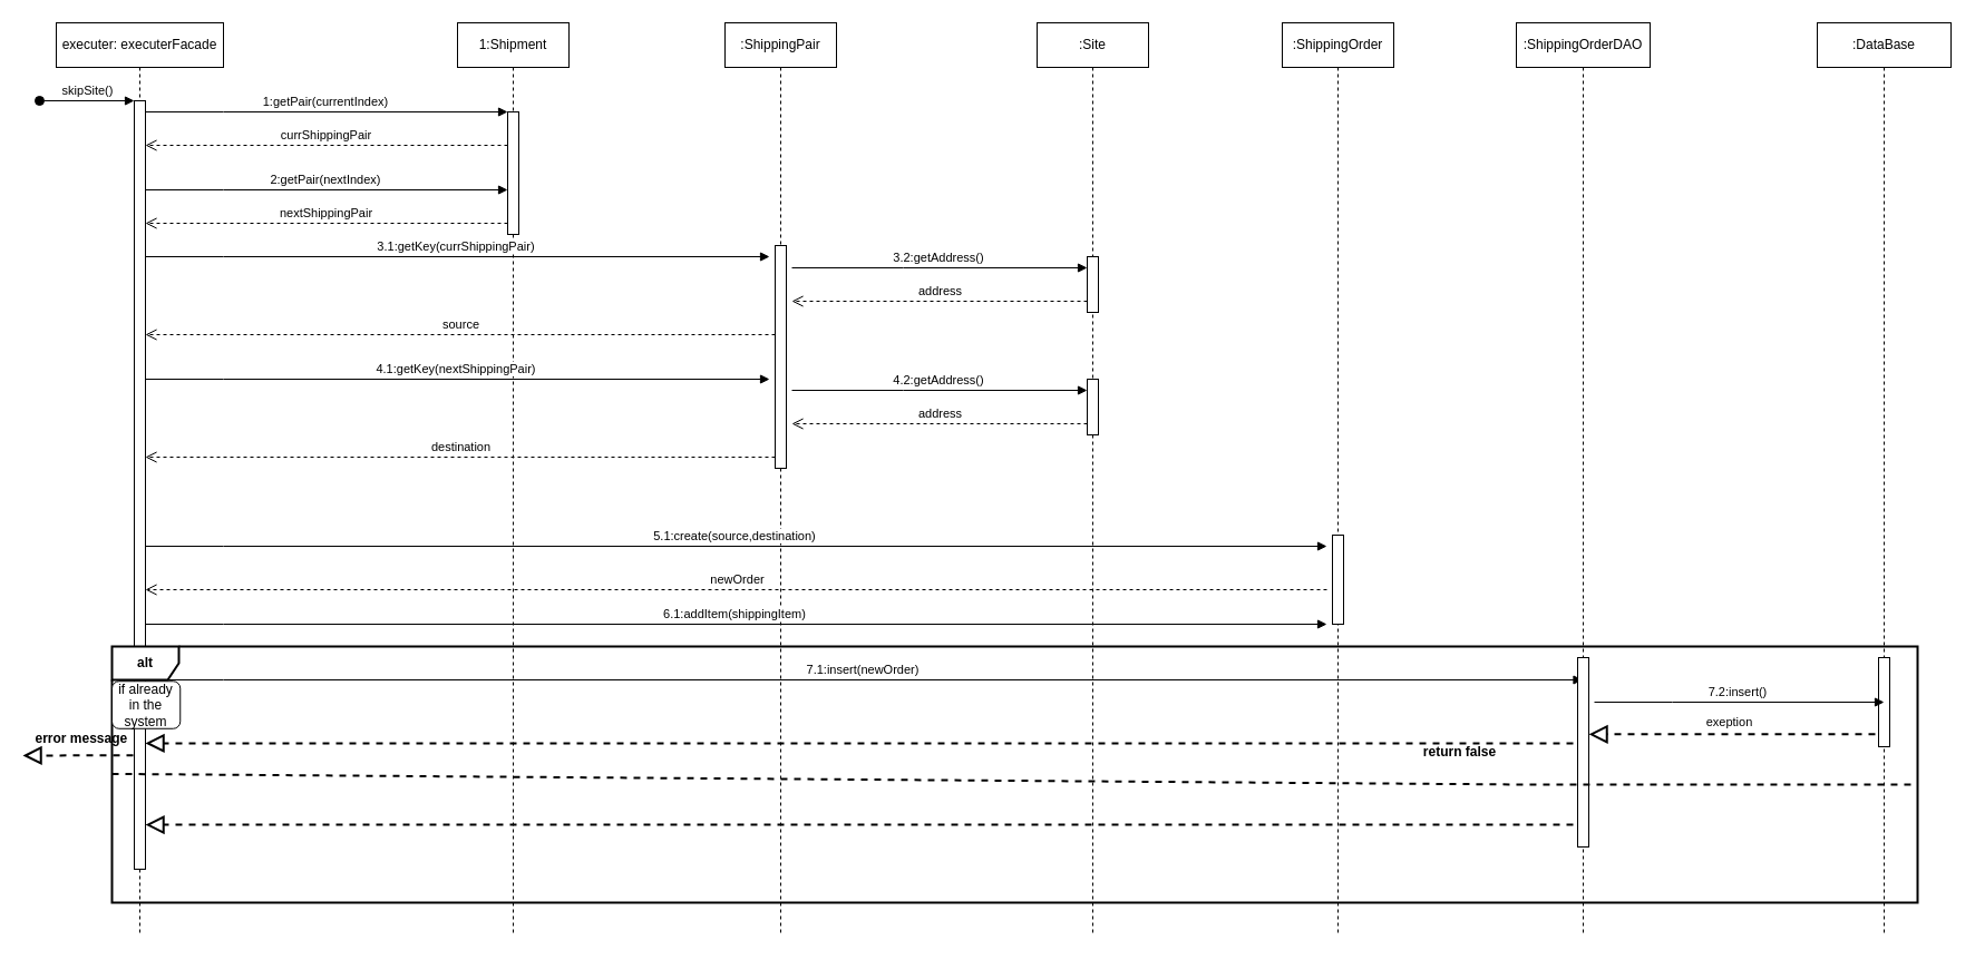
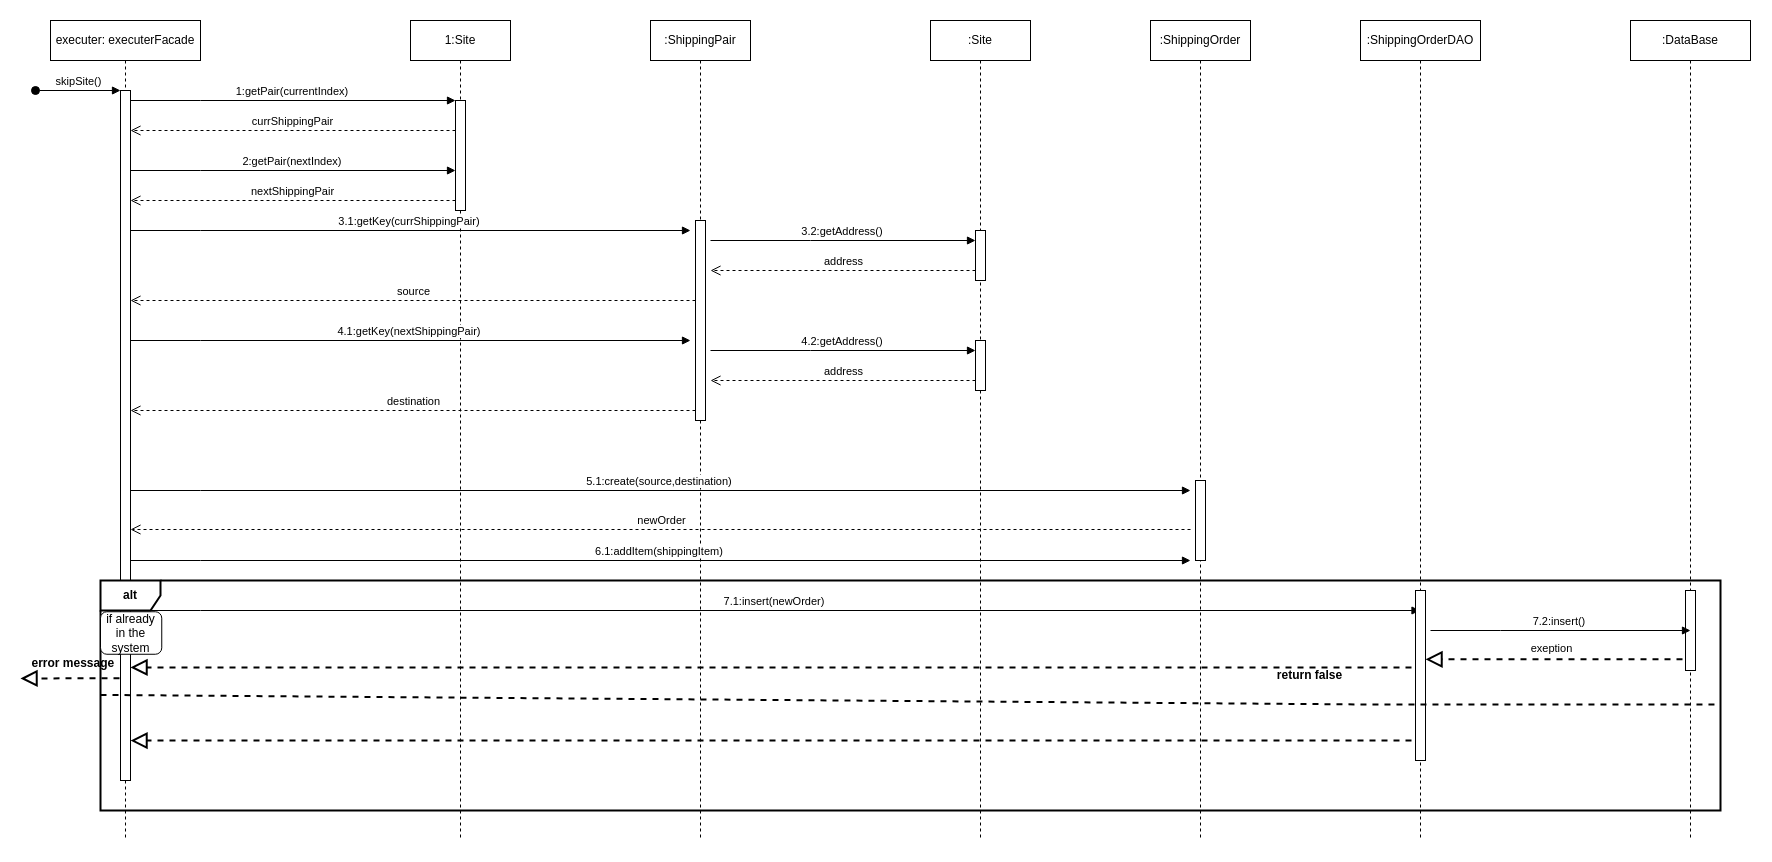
  <mxCell id="0" />
  <mxCell id="1" parent="0" />
  <mxCell id="2" value="executer: executerFacade" style="shape=umlLifeline;perimeter=lifelinePerimeter;whiteSpace=wrap;html=1;container=0;dropTarget=0;collapsible=0;recursiveResize=0;outlineConnect=0;portConstraint=eastwest;newEdgeStyle={&quot;edgeStyle&quot;:&quot;elbowEdgeStyle&quot;,&quot;elbow&quot;:&quot;vertical&quot;,&quot;curved&quot;:0,&quot;rounded&quot;:0};" parent="1" vertex="1"><mxGeometry x="50" y="20" width="150" height="820" as="geometry" /></mxCell>
  <mxCell id="3" value="" style="html=1;points=[];perimeter=orthogonalPerimeter;outlineConnect=0;targetShapes=umlLifeline;portConstraint=eastwest;newEdgeStyle={&quot;edgeStyle&quot;:&quot;elbowEdgeStyle&quot;,&quot;elbow&quot;:&quot;vertical&quot;,&quot;curved&quot;:0,&quot;rounded&quot;:0};" parent="2" vertex="1"><mxGeometry x="70" y="70" width="10" height="690" as="geometry" /></mxCell>
  <mxCell id="4" value="skipSite()" style="html=1;verticalAlign=bottom;startArrow=oval;endArrow=block;startSize=8;edgeStyle=elbowEdgeStyle;elbow=vertical;curved=0;rounded=0;" parent="2" target="3" edge="1"><mxGeometry relative="1" as="geometry"><mxPoint x="-15" y="70" as="sourcePoint" /></mxGeometry></mxCell>
- <mxCell id="5" value="1:Shipment" style="shape=umlLifeline;perimeter=lifelinePerimeter;whiteSpace=wrap;html=1;container=0;dropTarget=0;collapsible=0;recursiveResize=0;outlineConnect=0;portConstraint=eastwest;newEdgeStyle={&quot;edgeStyle&quot;:&quot;elbowEdgeStyle&quot;,&quot;elbow&quot;:&quot;vertical&quot;,&quot;curved&quot;:0,&quot;rounded&quot;:0};" parent="1" vertex="1"><mxGeometry x="410" y="20" width="100" height="820" as="geometry" /></mxCell>
+ <mxCell id="5" value="1:Site" style="shape=umlLifeline;perimeter=lifelinePerimeter;whiteSpace=wrap;html=1;container=0;dropTarget=0;collapsible=0;recursiveResize=0;outlineConnect=0;portConstraint=eastwest;newEdgeStyle={&quot;edgeStyle&quot;:&quot;elbowEdgeStyle&quot;,&quot;elbow&quot;:&quot;vertical&quot;,&quot;curved&quot;:0,&quot;rounded&quot;:0};" parent="1" vertex="1"><mxGeometry x="410" y="20" width="100" height="820" as="geometry" /></mxCell>
  <mxCell id="6" value="" style="html=1;points=[];perimeter=orthogonalPerimeter;outlineConnect=0;targetShapes=umlLifeline;portConstraint=eastwest;newEdgeStyle={&quot;edgeStyle&quot;:&quot;elbowEdgeStyle&quot;,&quot;elbow&quot;:&quot;vertical&quot;,&quot;curved&quot;:0,&quot;rounded&quot;:0};" parent="5" vertex="1"><mxGeometry x="45" y="80" width="10" height="110" as="geometry" /></mxCell>
  <mxCell id="7" value="1:getPair(currentIndex)&amp;nbsp;" style="html=1;verticalAlign=bottom;endArrow=block;edgeStyle=elbowEdgeStyle;elbow=vertical;curved=0;rounded=0;" parent="1" source="3" target="6" edge="1"><mxGeometry x="0.002" relative="1" as="geometry"><mxPoint x="215" y="110" as="sourcePoint" /><Array as="points"><mxPoint x="200" y="100" /></Array><mxPoint as="offset" /></mxGeometry></mxCell>
  <mxCell id="8" value="currShippingPair" style="html=1;verticalAlign=bottom;endArrow=open;dashed=1;endSize=8;edgeStyle=elbowEdgeStyle;elbow=vertical;curved=0;rounded=0;" parent="1" source="6" target="3" edge="1"><mxGeometry relative="1" as="geometry"><mxPoint x="215" y="185" as="targetPoint" /><Array as="points"><mxPoint x="210" y="130" /><mxPoint x="140" y="260" /><mxPoint x="210" y="260" /></Array></mxGeometry></mxCell>
  <mxCell id="9" value="2:getPair(nextIndex)&amp;nbsp;" style="html=1;verticalAlign=bottom;endArrow=block;edgeStyle=elbowEdgeStyle;elbow=vertical;curved=0;rounded=0;" edge="1" parent="1"><mxGeometry relative="1" as="geometry"><mxPoint x="130" y="170" as="sourcePoint" /><Array as="points"><mxPoint x="200" y="170" /></Array><mxPoint x="455" y="170" as="targetPoint" /></mxGeometry></mxCell>
  <mxCell id="10" value="nextShippingPair" style="html=1;verticalAlign=bottom;endArrow=open;dashed=1;endSize=8;edgeStyle=elbowEdgeStyle;elbow=vertical;curved=0;rounded=0;" edge="1" parent="1"><mxGeometry relative="1" as="geometry"><mxPoint x="130" y="200" as="targetPoint" /><Array as="points"><mxPoint x="210" y="200" /><mxPoint x="140" y="330" /><mxPoint x="210" y="330" /></Array><mxPoint x="455" y="200" as="sourcePoint" /></mxGeometry></mxCell>
  <mxCell id="11" value=":ShippingPair" style="shape=umlLifeline;perimeter=lifelinePerimeter;whiteSpace=wrap;html=1;container=0;dropTarget=0;collapsible=0;recursiveResize=0;outlineConnect=0;portConstraint=eastwest;newEdgeStyle={&quot;edgeStyle&quot;:&quot;elbowEdgeStyle&quot;,&quot;elbow&quot;:&quot;vertical&quot;,&quot;curved&quot;:0,&quot;rounded&quot;:0};" vertex="1" parent="1"><mxGeometry x="650" y="20" width="100" height="820" as="geometry" /></mxCell>
  <mxCell id="12" value="" style="html=1;points=[];perimeter=orthogonalPerimeter;outlineConnect=0;targetShapes=umlLifeline;portConstraint=eastwest;newEdgeStyle={&quot;edgeStyle&quot;:&quot;elbowEdgeStyle&quot;,&quot;elbow&quot;:&quot;vertical&quot;,&quot;curved&quot;:0,&quot;rounded&quot;:0};" vertex="1" parent="11"><mxGeometry x="45" y="200" width="10" height="200" as="geometry" /></mxCell>
  <mxCell id="13" value="3.1:getKey(currShippingPair)&amp;nbsp;" style="html=1;verticalAlign=bottom;endArrow=block;edgeStyle=elbowEdgeStyle;elbow=vertical;curved=0;rounded=0;" edge="1" parent="1"><mxGeometry relative="1" as="geometry"><mxPoint x="130" y="230" as="sourcePoint" /><Array as="points"><mxPoint x="200" y="230" /></Array><mxPoint x="690" y="230" as="targetPoint" /><mxPoint as="offset" /></mxGeometry></mxCell>
  <mxCell id="14" value="3.2:getAddress()&amp;nbsp;" style="html=1;verticalAlign=bottom;endArrow=block;edgeStyle=elbowEdgeStyle;elbow=vertical;curved=0;rounded=0;" edge="1" parent="1" target="16"><mxGeometry relative="1" as="geometry"><mxPoint x="710" y="240" as="sourcePoint" /><Array as="points"><mxPoint x="810" y="240" /><mxPoint x="710" y="230" /><mxPoint x="730" y="230" /><mxPoint x="890" y="360" /></Array><mxPoint x="970" y="230" as="targetPoint" /><mxPoint as="offset" /></mxGeometry></mxCell>
  <mxCell id="15" value=":Site" style="shape=umlLifeline;perimeter=lifelinePerimeter;whiteSpace=wrap;html=1;container=0;dropTarget=0;collapsible=0;recursiveResize=0;outlineConnect=0;portConstraint=eastwest;newEdgeStyle={&quot;edgeStyle&quot;:&quot;elbowEdgeStyle&quot;,&quot;elbow&quot;:&quot;vertical&quot;,&quot;curved&quot;:0,&quot;rounded&quot;:0};" vertex="1" parent="1"><mxGeometry x="930" y="20" width="100" height="820" as="geometry" /></mxCell>
  <mxCell id="16" value="" style="html=1;points=[];perimeter=orthogonalPerimeter;outlineConnect=0;targetShapes=umlLifeline;portConstraint=eastwest;newEdgeStyle={&quot;edgeStyle&quot;:&quot;elbowEdgeStyle&quot;,&quot;elbow&quot;:&quot;vertical&quot;,&quot;curved&quot;:0,&quot;rounded&quot;:0};" vertex="1" parent="15"><mxGeometry x="45" y="210" width="10" height="50" as="geometry" /></mxCell>
  <mxCell id="17" value="address" style="html=1;verticalAlign=bottom;endArrow=open;dashed=1;endSize=8;edgeStyle=elbowEdgeStyle;elbow=vertical;curved=0;rounded=0;" edge="1" parent="1"><mxGeometry x="-0.001" relative="1" as="geometry"><mxPoint x="710" y="270" as="targetPoint" /><Array as="points"><mxPoint x="730" y="270" /><mxPoint x="660" y="400" /><mxPoint x="730" y="400" /></Array><mxPoint x="975" y="270" as="sourcePoint" /><mxPoint as="offset" /></mxGeometry></mxCell>
  <mxCell id="18" value="source" style="html=1;verticalAlign=bottom;endArrow=open;dashed=1;endSize=8;edgeStyle=elbowEdgeStyle;elbow=vertical;curved=0;rounded=0;" edge="1" parent="1"><mxGeometry x="-0.001" relative="1" as="geometry"><mxPoint x="130" y="300" as="targetPoint" /><Array as="points"><mxPoint x="450" y="300" /><mxPoint x="380" y="430" /><mxPoint x="450" y="430" /></Array><mxPoint x="695" y="300" as="sourcePoint" /><mxPoint as="offset" /></mxGeometry></mxCell>
  <mxCell id="19" value="4.1:getKey(nextShippingPair)&amp;nbsp;" style="html=1;verticalAlign=bottom;endArrow=block;edgeStyle=elbowEdgeStyle;elbow=vertical;curved=0;rounded=0;" edge="1" parent="1"><mxGeometry relative="1" as="geometry"><mxPoint x="130" y="340" as="sourcePoint" /><Array as="points"><mxPoint x="200" y="340" /></Array><mxPoint x="690" y="340" as="targetPoint" /><mxPoint as="offset" /></mxGeometry></mxCell>
  <mxCell id="20" value="4.2:getAddress()&amp;nbsp;" style="html=1;verticalAlign=bottom;endArrow=block;edgeStyle=elbowEdgeStyle;elbow=vertical;curved=0;rounded=0;" edge="1" parent="1" target="21"><mxGeometry relative="1" as="geometry"><mxPoint x="710" y="350" as="sourcePoint" /><Array as="points"><mxPoint x="810" y="350" /><mxPoint x="710" y="340" /><mxPoint x="730" y="340" /><mxPoint x="890" y="470" /></Array><mxPoint x="970" y="340" as="targetPoint" /><mxPoint as="offset" /></mxGeometry></mxCell>
  <mxCell id="21" value="" style="html=1;points=[];perimeter=orthogonalPerimeter;outlineConnect=0;targetShapes=umlLifeline;portConstraint=eastwest;newEdgeStyle={&quot;edgeStyle&quot;:&quot;elbowEdgeStyle&quot;,&quot;elbow&quot;:&quot;vertical&quot;,&quot;curved&quot;:0,&quot;rounded&quot;:0};" vertex="1" parent="1"><mxGeometry x="975" y="340" width="10" height="50" as="geometry" /></mxCell>
  <mxCell id="22" value="address" style="html=1;verticalAlign=bottom;endArrow=open;dashed=1;endSize=8;edgeStyle=elbowEdgeStyle;elbow=vertical;curved=0;rounded=0;" edge="1" parent="1"><mxGeometry x="-0.001" relative="1" as="geometry"><mxPoint x="710" y="380" as="targetPoint" /><Array as="points"><mxPoint x="730" y="380" /><mxPoint x="660" y="510" /><mxPoint x="730" y="510" /></Array><mxPoint x="975" y="380" as="sourcePoint" /><mxPoint as="offset" /></mxGeometry></mxCell>
  <mxCell id="23" value="destination" style="html=1;verticalAlign=bottom;endArrow=open;dashed=1;endSize=8;edgeStyle=elbowEdgeStyle;elbow=vertical;curved=0;rounded=0;" edge="1" parent="1"><mxGeometry x="-0.001" relative="1" as="geometry"><mxPoint x="130" y="410" as="targetPoint" /><Array as="points"><mxPoint x="450" y="410" /><mxPoint x="380" y="540" /><mxPoint x="450" y="540" /></Array><mxPoint x="695" y="410" as="sourcePoint" /><mxPoint as="offset" /></mxGeometry></mxCell>
  <mxCell id="24" value=":ShippingOrder" style="shape=umlLifeline;perimeter=lifelinePerimeter;whiteSpace=wrap;html=1;container=0;dropTarget=0;collapsible=0;recursiveResize=0;outlineConnect=0;portConstraint=eastwest;newEdgeStyle={&quot;edgeStyle&quot;:&quot;elbowEdgeStyle&quot;,&quot;elbow&quot;:&quot;vertical&quot;,&quot;curved&quot;:0,&quot;rounded&quot;:0};" vertex="1" parent="1"><mxGeometry x="1150" y="20" width="100" height="820" as="geometry" /></mxCell>
  <mxCell id="25" value="" style="html=1;points=[];perimeter=orthogonalPerimeter;outlineConnect=0;targetShapes=umlLifeline;portConstraint=eastwest;newEdgeStyle={&quot;edgeStyle&quot;:&quot;elbowEdgeStyle&quot;,&quot;elbow&quot;:&quot;vertical&quot;,&quot;curved&quot;:0,&quot;rounded&quot;:0};" vertex="1" parent="24"><mxGeometry x="45" y="460" width="10" height="80" as="geometry" /></mxCell>
  <mxCell id="26" value="5.1:create(source,destination)&amp;nbsp;" style="html=1;verticalAlign=bottom;endArrow=block;edgeStyle=elbowEdgeStyle;elbow=vertical;curved=0;rounded=0;" edge="1" parent="1"><mxGeometry relative="1" as="geometry"><mxPoint x="130" y="490" as="sourcePoint" /><Array as="points"><mxPoint x="200" y="490" /></Array><mxPoint x="1190" y="490" as="targetPoint" /><mxPoint as="offset" /></mxGeometry></mxCell>
  <mxCell id="27" value="6.1:addItem(shippingItem)&amp;nbsp;" style="html=1;verticalAlign=bottom;endArrow=block;edgeStyle=elbowEdgeStyle;elbow=vertical;curved=0;rounded=0;" edge="1" parent="1"><mxGeometry relative="1" as="geometry"><mxPoint x="130" y="560" as="sourcePoint" /><Array as="points"><mxPoint x="200" y="560" /></Array><mxPoint x="1190" y="560" as="targetPoint" /><mxPoint as="offset" /></mxGeometry></mxCell>
  <mxCell id="28" value="newOrder" style="html=1;verticalAlign=bottom;endArrow=open;dashed=1;endSize=8;edgeStyle=elbowEdgeStyle;elbow=vertical;curved=0;rounded=0;" edge="1" parent="1"><mxGeometry x="-0.001" relative="1" as="geometry"><mxPoint x="130" y="529" as="targetPoint" /><Array as="points"><mxPoint x="450" y="529" /><mxPoint x="380" y="659" /><mxPoint x="450" y="659" /></Array><mxPoint x="1190" y="529" as="sourcePoint" /><mxPoint as="offset" /></mxGeometry></mxCell>
  <mxCell id="29" value="7.1:insert(newOrder)&amp;nbsp;" style="html=1;verticalAlign=bottom;endArrow=block;edgeStyle=elbowEdgeStyle;elbow=vertical;curved=0;rounded=0;" edge="1" parent="1" target="30"><mxGeometry x="0.0" relative="1" as="geometry"><mxPoint x="130" y="610" as="sourcePoint" /><Array as="points"><mxPoint x="200" y="610" /></Array><mxPoint x="1340" y="610" as="targetPoint" /><mxPoint as="offset" /></mxGeometry></mxCell>
  <mxCell id="30" value=":ShippingOrderDAO" style="shape=umlLifeline;perimeter=lifelinePerimeter;whiteSpace=wrap;html=1;container=0;dropTarget=0;collapsible=0;recursiveResize=0;outlineConnect=0;portConstraint=eastwest;newEdgeStyle={&quot;edgeStyle&quot;:&quot;elbowEdgeStyle&quot;,&quot;elbow&quot;:&quot;vertical&quot;,&quot;curved&quot;:0,&quot;rounded&quot;:0};" vertex="1" parent="1"><mxGeometry x="1360" y="20" width="120" height="820" as="geometry" /></mxCell>
  <mxCell id="31" value="" style="html=1;points=[];perimeter=orthogonalPerimeter;outlineConnect=0;targetShapes=umlLifeline;portConstraint=eastwest;newEdgeStyle={&quot;edgeStyle&quot;:&quot;elbowEdgeStyle&quot;,&quot;elbow&quot;:&quot;vertical&quot;,&quot;curved&quot;:0,&quot;rounded&quot;:0};" vertex="1" parent="30"><mxGeometry x="55" y="570" width="10" height="170" as="geometry" /></mxCell>
  <mxCell id="32" value=":DataBase" style="shape=umlLifeline;perimeter=lifelinePerimeter;whiteSpace=wrap;html=1;container=0;dropTarget=0;collapsible=0;recursiveResize=0;outlineConnect=0;portConstraint=eastwest;newEdgeStyle={&quot;edgeStyle&quot;:&quot;elbowEdgeStyle&quot;,&quot;elbow&quot;:&quot;vertical&quot;,&quot;curved&quot;:0,&quot;rounded&quot;:0};" vertex="1" parent="1"><mxGeometry x="1630" y="20" width="120" height="820" as="geometry" /></mxCell>
  <mxCell id="33" value="" style="html=1;points=[];perimeter=orthogonalPerimeter;outlineConnect=0;targetShapes=umlLifeline;portConstraint=eastwest;newEdgeStyle={&quot;edgeStyle&quot;:&quot;elbowEdgeStyle&quot;,&quot;elbow&quot;:&quot;vertical&quot;,&quot;curved&quot;:0,&quot;rounded&quot;:0};" vertex="1" parent="32"><mxGeometry x="55" y="570" width="10" height="80" as="geometry" /></mxCell>
  <mxCell id="34" value="7.2:insert()&amp;nbsp;" style="html=1;verticalAlign=bottom;endArrow=block;edgeStyle=elbowEdgeStyle;elbow=vertical;curved=0;rounded=0;" edge="1" parent="1"><mxGeometry x="0.0" relative="1" as="geometry"><mxPoint x="1430" y="630" as="sourcePoint" /><Array as="points"><mxPoint x="1500" y="630" /></Array><mxPoint x="1690" y="630" as="targetPoint" /><mxPoint as="offset" /></mxGeometry></mxCell>
  <mxCell id="35" value="alt" style="shape=umlFrame;whiteSpace=wrap;html=1;pointerEvents=0;fontStyle=1;strokeWidth=2;" vertex="1" parent="1"><mxGeometry x="100" y="580" width="1620" height="230" as="geometry" /></mxCell>
  <mxCell id="36" value="return false" style="text;html=1;align=center;verticalAlign=middle;whiteSpace=wrap;rounded=0;fontStyle=1;strokeWidth=2;" vertex="1" parent="1"><mxGeometry x="1265" y="660" width="89" height="30" as="geometry" /></mxCell>
  <mxCell id="37" value="" style="endArrow=block;dashed=1;endFill=0;endSize=12;html=1;rounded=0;fontStyle=1;strokeWidth=2;" edge="1" parent="1"><mxGeometry width="160" relative="1" as="geometry"><mxPoint x="119" y="677.67" as="sourcePoint" /><mxPoint y="678" as="targetPoint" x="20" /></mxGeometry></mxCell>
  <mxCell id="38" value="error message&amp;nbsp;" style="text;html=1;align=center;verticalAlign=middle;whiteSpace=wrap;rounded=0;fontStyle=1;strokeWidth=2;" vertex="1" parent="1"><mxGeometry x="30" y="647.5" width="89" height="30" as="geometry" /></mxCell>
  <mxCell id="39" value="" style="endArrow=block;dashed=1;endFill=0;endSize=12;html=1;rounded=0;fontStyle=1;strokeWidth=2;" edge="1" parent="1" target="3"><mxGeometry width="160" relative="1" as="geometry"><mxPoint x="1411" y="666.91" as="sourcePoint" /><mxPoint x="560" y="666.91" as="targetPoint" /><Array as="points"><mxPoint x="1085" y="666.91" /><mxPoint x="665" y="666.91" /></Array></mxGeometry></mxCell>
  <mxCell id="40" value="" style="endArrow=block;dashed=1;endFill=0;endSize=12;html=1;rounded=0;fontStyle=1;strokeWidth=2;" edge="1" parent="1" target="31"><mxGeometry width="160" relative="1" as="geometry"><mxPoint x="1682" y="658.82" as="sourcePoint" /><mxPoint x="1442" y="658.82" as="targetPoint" /></mxGeometry></mxCell>
  <mxCell id="41" value="exeption" style="edgeLabel;html=1;align=center;verticalAlign=middle;resizable=0;points=[];" vertex="1" connectable="0" parent="40"><mxGeometry x="0.131" y="-2" relative="1" as="geometry"><mxPoint x="13" y="-9" as="offset" /></mxGeometry></mxCell>
  <mxCell id="42" value="" style="endArrow=none;dashed=1;html=1;rounded=0;fontStyle=1;strokeWidth=2;entryX=1;entryY=0.539;entryDx=0;entryDy=0;entryPerimeter=0;" edge="1" parent="1" target="35"><mxGeometry width="50" height="50" relative="1" as="geometry"><mxPoint x="100" y="694.41" as="sourcePoint" /><mxPoint x="1450" y="694.41" as="targetPoint" /><Array as="points"><mxPoint x="1370" y="704" /></Array></mxGeometry></mxCell>
  <mxCell id="43" value="" style="rounded=1;whiteSpace=wrap;html=1;" vertex="1" parent="1"><mxGeometry x="100" y="611.25" width="61.25" height="42.5" as="geometry" /></mxCell>
  <mxCell id="44" value="if already in the system" style="text;html=1;strokeColor=none;fillColor=none;align=center;verticalAlign=middle;whiteSpace=wrap;rounded=0;" vertex="1" parent="1"><mxGeometry x="100" y="617.5" width="61.25" height="30" as="geometry" /></mxCell>
  <mxCell id="45" value="" style="endArrow=block;dashed=1;endFill=0;endSize=12;html=1;rounded=0;fontStyle=1;strokeWidth=2;" edge="1" parent="1"><mxGeometry width="160" relative="1" as="geometry"><mxPoint x="1411" y="740" as="sourcePoint" /><mxPoint x="130" y="740.09" as="targetPoint" /><Array as="points"><mxPoint x="1085" y="740" /><mxPoint x="665" y="740" /></Array></mxGeometry></mxCell>
